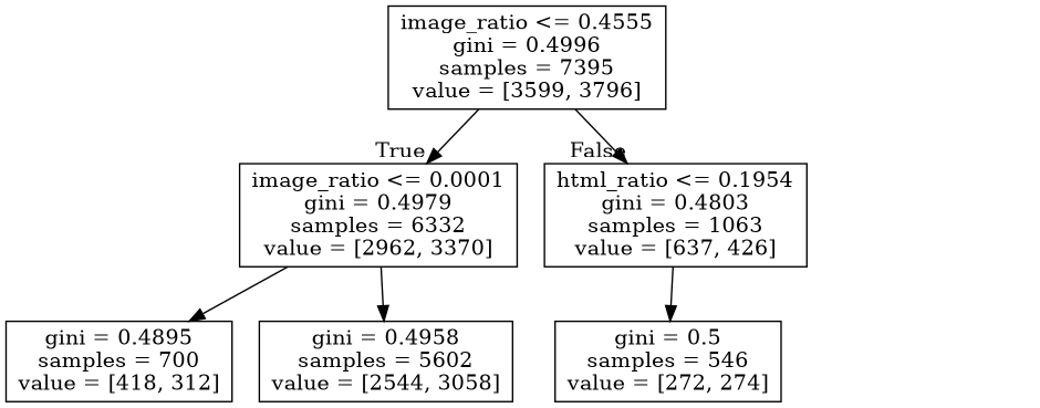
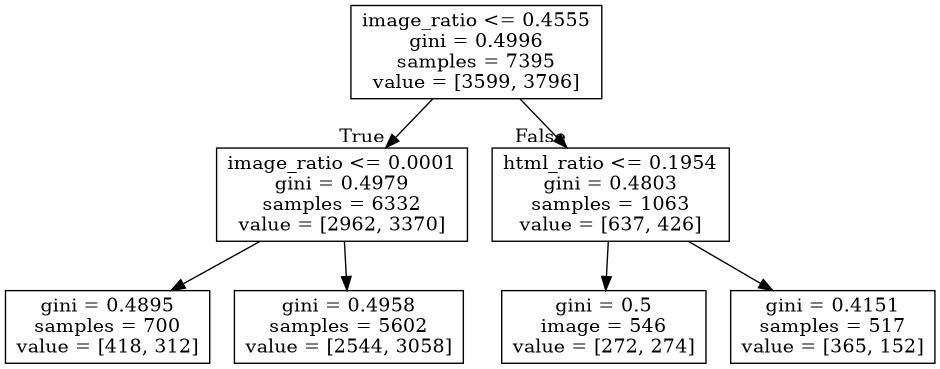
  digraph {
    node [shape=box]
    n1 [label="image_ratio <= 0.4555\ngini = 0.4996\nsamples = 7395\nvalue = [3599, 3796]"]
    n2 [label="image_ratio <= 0.0001\ngini = 0.4979\nsamples = 6332\nvalue = [2962, 3370]"]
    n3 [label="html_ratio <= 0.1954\ngini = 0.4803\nsamples = 1063\nvalue = [637, 426]"]
    n4 [label="gini = 0.4895\nsamples = 700\nvalue = [418, 312]"]
    n5 [label="gini = 0.4958\nsamples = 5602\nvalue = [2544, 3058]"]
-   n6 [label="gini = 0.5\nsamples = 546\nvalue = [272, 274]"]
+   n6 [label="gini = 0.5\nimage = 546\nvalue = [272, 274]"]
+   n7 [label="gini = 0.4151\nsamples = 517\nvalue = [365, 152]"]
    n1 -> n2 [headlabel=True labelangle=45 labeldistance=2.5]
    n1 -> n3 [headlabel=False labelangle=-45 labeldistance=2.5]
    n2 -> n4
    n2 -> n5
    n3 -> n6
+   n3 -> n7
  }
